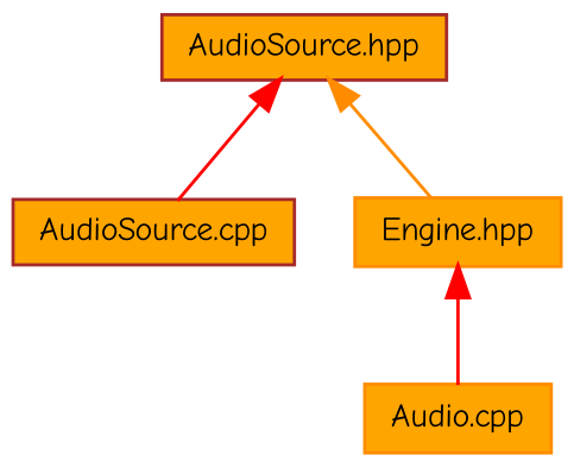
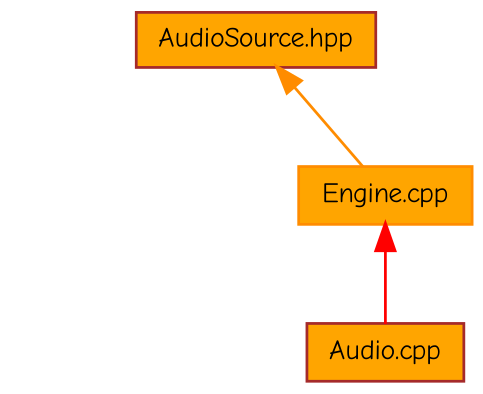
  digraph {
    fontname="Comic Neue"
    node [color=brown fillcolor=orange fontname="Comic Neue" fontsize=10 shape=record style=filled]
    edge [color=red dir=back fontname="Comic Neue" fontsize=10 labelfontname=Helvetica labelfontsize=10 style=solid]
    n1 [fontcolor=black height=0.2 label="AudioSource.hpp" width=0.4]
-   n2 [height=0.2 label="AudioSource.cpp" width=0.4]
-   n3 [color=darkorange height=0.2 label="Engine.hpp" width=0.4]
-   n4 [color=darkorange height=0.2 label="Audio.cpp" width=0.4]
-   n1 -> n2
+   n3 [color=darkorange height=0.2 label="Engine.cpp" width=0.4]
+   n4 [height=0.2 label="Audio.cpp" width=0.4]
    n1 -> n3 [color=darkorange]
    n3 -> n4
  }
